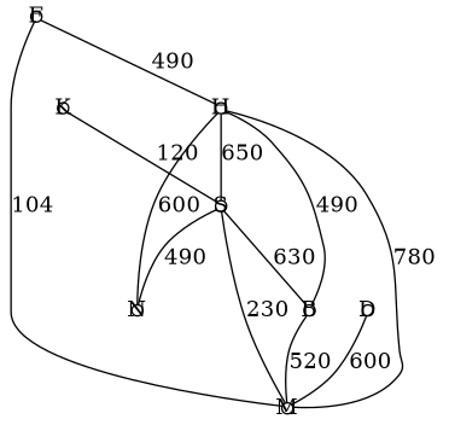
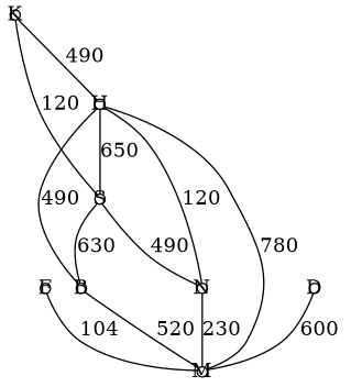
  graph {
    node [fixedsize=true shape=circle style="fill=blue!20"]
    edge [lblstyle="fill=black!10,inner sep=1pt,sloped"]
    K [width=0.1]
    S [width=0.1]
    F [width=0.1]
    H [width=0.1]
    M [width=0.1]
    N [width=0.1]
    B [width=0.1]
    D [width=0.1]
    K -- S [label=120]
-   S -- M [label=230]
+   N -- M [label=230]
    S -- N [label=490]
    S -- B [label=630]
-   F -- H [label=490]
+   K -- H [label=490]
    F -- M [label=104]
    H -- S [label=650]
    H -- M [label=780]
-   H -- N [label=600]
+   H -- N [label=120]
    H -- B [label=490]
    B -- M [label=520]
    D -- M [label=600]
  }
